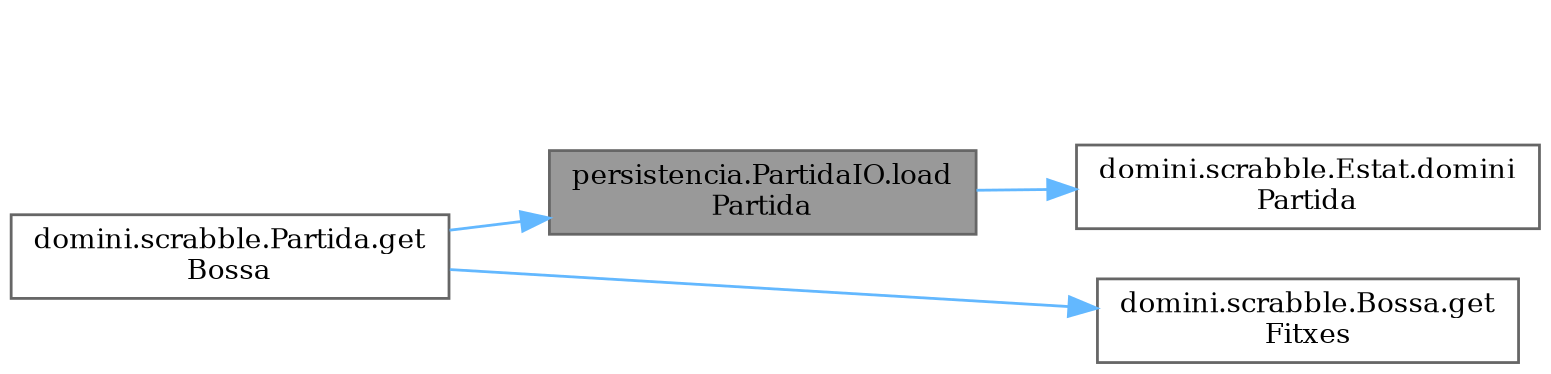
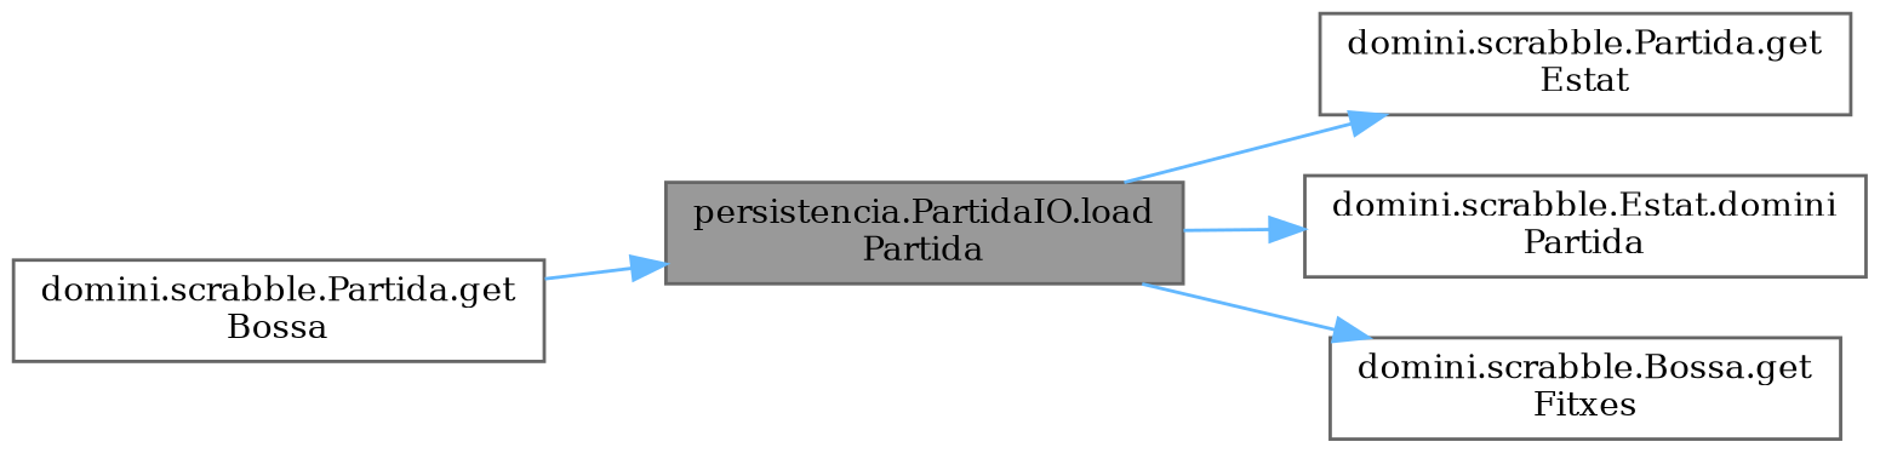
  digraph {
    fontname="DejaVu Serif"
    rankdir=LR
    node [color=grey40 fillcolor=white fontname="DejaVu Serif" fontsize=10 shape=box style=filled]
    edge [color=steelblue1 fontname="DejaVu Serif" fontsize=10 labelfontname=Helvetica labelfontsize=10 style=solid]
    n1 [color=gray40 fillcolor=grey60 fontcolor=black height=0.2 label="persistencia.PartidaIO.load\lPartida" width=0.4]
+   n2 [height=0.2 label="domini.scrabble.Partida.get\lEstat" width=0.4]
    n3 [height=0.2 label="domini.scrabble.Bossa.get\lFitxes" width=0.4]
    n4 [height=0.2 label="domini.scrabble.Estat.domini\lPartida" width=0.4]
    n5 [height=0.2 label="domini.scrabble.Partida.get\lBossa" width=0.4]
-   n5 -> n3
+   n1 -> n2
+   n1 -> n3
    n1 -> n4
    n5 -> n1
  }
